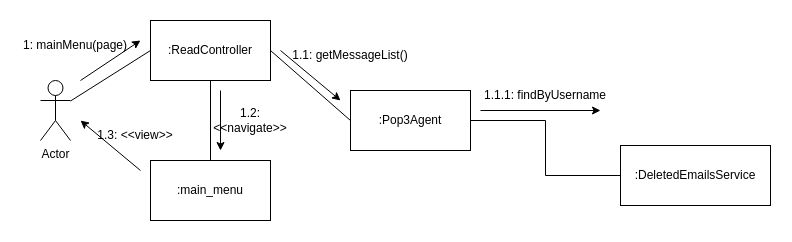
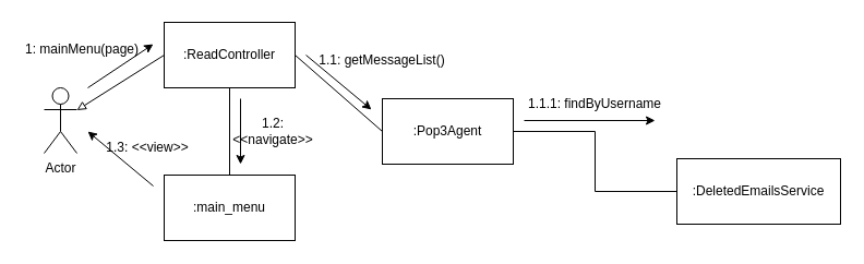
  <mxCell id="0" />
  <mxCell id="1" parent="0" />
- <mxCell id="2" style="rounded=0;orthogonalLoop=1;jettySize=auto;html=1;exitX=0;exitY=0.5;exitDx=0;exitDy=0;endArrow=none;endFill=0;" parent="1" source="5" target="6" edge="1"><mxGeometry relative="1" as="geometry" /></mxCell>
+ <mxCell id="2" style="rounded=0;orthogonalLoop=1;jettySize=auto;html=1;exitX=0;exitY=0.5;exitDx=0;exitDy=0;endArrow=block;endFill=0;" parent="1" source="5" target="6" edge="1"><mxGeometry relative="1" as="geometry" /></mxCell>
  <mxCell id="3" style="rounded=0;orthogonalLoop=1;jettySize=auto;html=1;exitX=1;exitY=0.5;exitDx=0;exitDy=0;entryX=0;entryY=0.5;entryDx=0;entryDy=0;endArrow=none;endFill=0;" parent="1" source="5" target="9" edge="1"><mxGeometry relative="1" as="geometry" /></mxCell>
  <mxCell id="4" style="edgeStyle=orthogonalEdgeStyle;rounded=0;orthogonalLoop=1;jettySize=auto;html=1;exitX=0.5;exitY=1;exitDx=0;exitDy=0;entryX=0.5;entryY=0;entryDx=0;entryDy=0;endArrow=none;endFill=0;" parent="1" source="5" target="7" edge="1"><mxGeometry relative="1" as="geometry" /></mxCell>
  <mxCell id="5" value=":ReadController" style="rounded=0;whiteSpace=wrap;html=1;" parent="1" vertex="1"><mxGeometry x="150" y="20" width="120" height="60" as="geometry" /></mxCell>
  <mxCell id="6" value="Actor" style="shape=umlActor;verticalLabelPosition=bottom;verticalAlign=top;html=1;outlineConnect=0;" parent="1" vertex="1"><mxGeometry x="40" y="80" width="30" height="60" as="geometry" /></mxCell>
  <mxCell id="7" value=":main_menu" style="rounded=0;whiteSpace=wrap;html=1;" parent="1" vertex="1"><mxGeometry x="150" y="160" width="120" height="60" as="geometry" /></mxCell>
  <mxCell id="8" style="edgeStyle=orthogonalEdgeStyle;rounded=0;orthogonalLoop=1;jettySize=auto;html=1;exitX=1;exitY=0.5;exitDx=0;exitDy=0;entryX=0;entryY=0.5;entryDx=0;entryDy=0;endArrow=none;endFill=0;" parent="1" source="9" target="10" edge="1"><mxGeometry relative="1" as="geometry" /></mxCell>
  <mxCell id="9" value=":Pop3Agent" style="rounded=0;whiteSpace=wrap;html=1;" parent="1" vertex="1"><mxGeometry x="350" y="90" width="120" height="60" as="geometry" /></mxCell>
  <mxCell id="10" value=":DeletedEmailsService" style="rounded=0;whiteSpace=wrap;html=1;" parent="1" vertex="1"><mxGeometry x="620" y="145" width="150" height="60" as="geometry" /></mxCell>
  <mxCell id="11" value="1: mainMenu(page)" style="text;html=1;align=center;verticalAlign=middle;whiteSpace=wrap;rounded=0;" parent="1" vertex="1"><mxGeometry x="20" y="30" width="110" height="30" as="geometry" /></mxCell>
  <mxCell id="12" value="" style="endArrow=classic;html=1;rounded=0;" parent="1" edge="1"><mxGeometry width="50" height="50" relative="1" as="geometry"><mxPoint x="80" y="80" as="sourcePoint" /><mxPoint x="140" y="40" as="targetPoint" /></mxGeometry></mxCell>
  <mxCell id="13" value="" style="endArrow=classic;html=1;rounded=0;" parent="1" edge="1"><mxGeometry width="50" height="50" relative="1" as="geometry"><mxPoint x="280" y="50" as="sourcePoint" /><mxPoint x="340" y="100" as="targetPoint" /></mxGeometry></mxCell>
  <mxCell id="14" value="1.1: getMessageList()" style="text;html=1;align=center;verticalAlign=middle;whiteSpace=wrap;rounded=0;" parent="1" vertex="1"><mxGeometry x="290" y="40" width="120" height="30" as="geometry" /></mxCell>
  <mxCell id="15" value="" style="endArrow=classic;html=1;rounded=0;" parent="1" edge="1"><mxGeometry width="50" height="50" relative="1" as="geometry"><mxPoint x="480" y="110" as="sourcePoint" /><mxPoint x="600" y="110" as="targetPoint" /></mxGeometry></mxCell>
  <mxCell id="16" value="1.1.1: findByUsername" style="text;html=1;align=center;verticalAlign=middle;whiteSpace=wrap;rounded=0;" parent="1" vertex="1"><mxGeometry x="470" y="80" width="150" height="30" as="geometry" /></mxCell>
  <mxCell id="17" value="" style="endArrow=classic;html=1;rounded=0;" parent="1" edge="1"><mxGeometry width="50" height="50" relative="1" as="geometry"><mxPoint x="220" y="90" as="sourcePoint" /><mxPoint x="220" y="150" as="targetPoint" /></mxGeometry></mxCell>
  <mxCell id="18" value="1.2: &amp;lt;&amp;lt;navigate&amp;gt;&amp;gt;" style="text;html=1;align=center;verticalAlign=middle;whiteSpace=wrap;rounded=0;" parent="1" vertex="1"><mxGeometry x="220" y="105" width="60" height="30" as="geometry" /></mxCell>
  <mxCell id="19" value="" style="endArrow=classic;html=1;rounded=0;" edge="1" parent="1"><mxGeometry width="50" height="50" relative="1" as="geometry"><mxPoint x="140" y="170" as="sourcePoint" /><mxPoint x="80" y="120" as="targetPoint" /></mxGeometry></mxCell>
  <mxCell id="20" value="1.3: &amp;lt;&amp;lt;view&amp;gt;&amp;gt;" style="text;html=1;align=center;verticalAlign=middle;whiteSpace=wrap;rounded=0;" vertex="1" parent="1"><mxGeometry x="80" y="120" width="110" height="30" as="geometry" /></mxCell>
